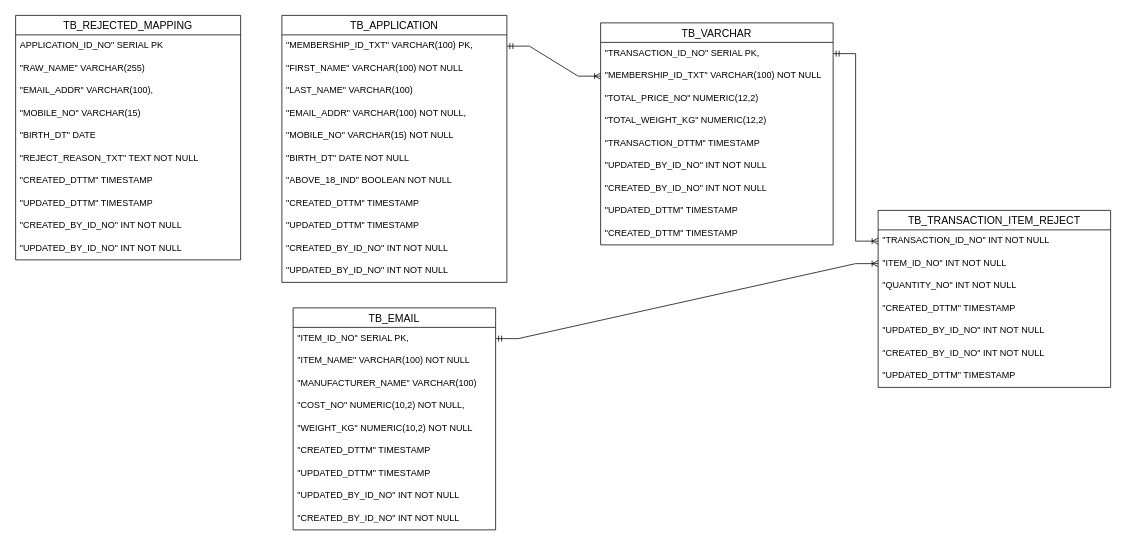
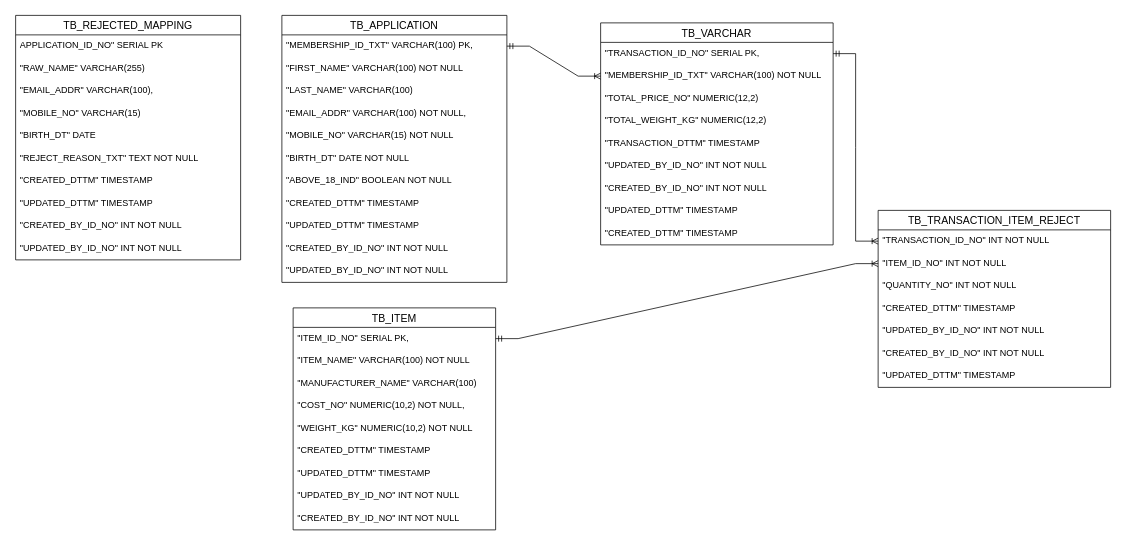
  <mxCell id="0" />
  <mxCell id="1" parent="0" />
- <mxCell id="2" value="TB_EMAIL" style="swimlane;fontStyle=0;childLayout=stackLayout;horizontal=1;startSize=26;horizontalStack=0;resizeParent=1;resizeParentMax=0;resizeLast=0;collapsible=1;marginBottom=0;align=center;fontSize=14;" parent="1" vertex="1"><mxGeometry x="390" y="410" width="270" height="296" as="geometry"><mxRectangle x="120" y="290" width="100" height="30" as="alternateBounds" /></mxGeometry></mxCell>
+ <mxCell id="2" value="TB_ITEM" style="swimlane;fontStyle=0;childLayout=stackLayout;horizontal=1;startSize=26;horizontalStack=0;resizeParent=1;resizeParentMax=0;resizeLast=0;collapsible=1;marginBottom=0;align=center;fontSize=14;" parent="1" vertex="1"><mxGeometry x="390" y="410" width="270" height="296" as="geometry"><mxRectangle x="120" y="290" width="100" height="30" as="alternateBounds" /></mxGeometry></mxCell>
  <mxCell id="3" value="&quot;ITEM_ID_NO&quot; SERIAL PK," style="text;strokeColor=none;fillColor=none;spacingLeft=4;spacingRight=4;overflow=hidden;rotatable=0;points=[[0,0.5],[1,0.5]];portConstraint=eastwest;fontSize=12;whiteSpace=wrap;html=1;" parent="2" vertex="1"><mxGeometry y="26" width="270" height="30" as="geometry" /></mxCell>
  <mxCell id="4" value="&quot;ITEM_NAME&quot; VARCHAR(100) NOT NULL" style="text;strokeColor=none;fillColor=none;spacingLeft=4;spacingRight=4;overflow=hidden;rotatable=0;points=[[0,0.5],[1,0.5]];portConstraint=eastwest;fontSize=12;whiteSpace=wrap;html=1;" parent="2" vertex="1"><mxGeometry y="56" width="270" height="30" as="geometry" /></mxCell>
  <mxCell id="5" value="&quot;MANUFACTURER_NAME&quot; VARCHAR(100)" style="text;strokeColor=none;fillColor=none;spacingLeft=4;spacingRight=4;overflow=hidden;rotatable=0;points=[[0,0.5],[1,0.5]];portConstraint=eastwest;fontSize=12;whiteSpace=wrap;html=1;" parent="2" vertex="1"><mxGeometry y="86" width="270" height="30" as="geometry" /></mxCell>
  <mxCell id="6" value="&quot;COST_NO&quot; NUMERIC(10,2) NOT NULL," style="text;strokeColor=none;fillColor=none;spacingLeft=4;spacingRight=4;overflow=hidden;rotatable=0;points=[[0,0.5],[1,0.5]];portConstraint=eastwest;fontSize=12;whiteSpace=wrap;html=1;" parent="2" vertex="1"><mxGeometry y="116" width="270" height="30" as="geometry" /></mxCell>
  <mxCell id="7" value="&quot;WEIGHT_KG&quot; NUMERIC(10,2) NOT NULL" style="text;strokeColor=none;fillColor=none;spacingLeft=4;spacingRight=4;overflow=hidden;rotatable=0;points=[[0,0.5],[1,0.5]];portConstraint=eastwest;fontSize=12;whiteSpace=wrap;html=1;" parent="2" vertex="1"><mxGeometry y="146" width="270" height="30" as="geometry" /></mxCell>
  <mxCell id="8" value="&quot;CREATED_DTTM&quot; TIMESTAMP" style="text;strokeColor=none;fillColor=none;spacingLeft=4;spacingRight=4;overflow=hidden;rotatable=0;points=[[0,0.5],[1,0.5]];portConstraint=eastwest;fontSize=12;whiteSpace=wrap;html=1;" parent="2" vertex="1"><mxGeometry y="176" width="270" height="30" as="geometry" /></mxCell>
  <mxCell id="9" value="&quot;UPDATED_DTTM&quot; TIMESTAMP" style="text;strokeColor=none;fillColor=none;spacingLeft=4;spacingRight=4;overflow=hidden;rotatable=0;points=[[0,0.5],[1,0.5]];portConstraint=eastwest;fontSize=12;whiteSpace=wrap;html=1;" parent="2" vertex="1"><mxGeometry y="206" width="270" height="30" as="geometry" /></mxCell>
  <mxCell id="10" value="&quot;UPDATED_BY_ID_NO&quot; INT NOT NULL" style="text;strokeColor=none;fillColor=none;spacingLeft=4;spacingRight=4;overflow=hidden;rotatable=0;points=[[0,0.5],[1,0.5]];portConstraint=eastwest;fontSize=12;whiteSpace=wrap;html=1;" parent="2" vertex="1"><mxGeometry y="236" width="270" height="30" as="geometry" /></mxCell>
  <mxCell id="11" value="&quot;CREATED_BY_ID_NO&quot; INT NOT NULL" style="text;strokeColor=none;fillColor=none;spacingLeft=4;spacingRight=4;overflow=hidden;rotatable=0;points=[[0,0.5],[1,0.5]];portConstraint=eastwest;fontSize=12;whiteSpace=wrap;html=1;" parent="2" vertex="1"><mxGeometry y="266" width="270" height="30" as="geometry" /></mxCell>
  <mxCell id="12" value="TB_APPLICATION" style="swimlane;fontStyle=0;childLayout=stackLayout;horizontal=1;startSize=26;horizontalStack=0;resizeParent=1;resizeParentMax=0;resizeLast=0;collapsible=1;marginBottom=0;align=center;fontSize=14;" parent="1" vertex="1"><mxGeometry x="375" y="20" width="300" height="356" as="geometry"><mxRectangle x="120" y="290" width="100" height="30" as="alternateBounds" /></mxGeometry></mxCell>
  <mxCell id="13" value="&quot;MEMBERSHIP_ID_TXT&quot; VARCHAR(100) PK," style="text;strokeColor=none;fillColor=none;spacingLeft=4;spacingRight=4;overflow=hidden;rotatable=0;points=[[0,0.5],[1,0.5]];portConstraint=eastwest;fontSize=12;whiteSpace=wrap;html=1;" parent="12" vertex="1"><mxGeometry y="26" width="300" height="30" as="geometry" /></mxCell>
  <mxCell id="14" value="&quot;FIRST_NAME&quot; VARCHAR(100) NOT NULL" style="text;strokeColor=none;fillColor=none;spacingLeft=4;spacingRight=4;overflow=hidden;rotatable=0;points=[[0,0.5],[1,0.5]];portConstraint=eastwest;fontSize=12;whiteSpace=wrap;html=1;" parent="12" vertex="1"><mxGeometry y="56" width="300" height="30" as="geometry" /></mxCell>
  <mxCell id="15" value="&quot;LAST_NAME&quot; VARCHAR(100)" style="text;strokeColor=none;fillColor=none;spacingLeft=4;spacingRight=4;overflow=hidden;rotatable=0;points=[[0,0.5],[1,0.5]];portConstraint=eastwest;fontSize=12;whiteSpace=wrap;html=1;" parent="12" vertex="1"><mxGeometry y="86" width="300" height="30" as="geometry" /></mxCell>
  <mxCell id="16" value="&quot;EMAIL_ADDR&quot; VARCHAR(100) NOT NULL," style="text;strokeColor=none;fillColor=none;spacingLeft=4;spacingRight=4;overflow=hidden;rotatable=0;points=[[0,0.5],[1,0.5]];portConstraint=eastwest;fontSize=12;whiteSpace=wrap;html=1;" parent="12" vertex="1"><mxGeometry y="116" width="300" height="30" as="geometry" /></mxCell>
  <mxCell id="17" value="&quot;MOBILE_NO&quot; VARCHAR(15) NOT NULL" style="text;strokeColor=none;fillColor=none;spacingLeft=4;spacingRight=4;overflow=hidden;rotatable=0;points=[[0,0.5],[1,0.5]];portConstraint=eastwest;fontSize=12;whiteSpace=wrap;html=1;" parent="12" vertex="1"><mxGeometry y="146" width="300" height="30" as="geometry" /></mxCell>
  <mxCell id="18" value="&quot;BIRTH_DT&quot; DATE NOT NULL" style="text;strokeColor=none;fillColor=none;spacingLeft=4;spacingRight=4;overflow=hidden;rotatable=0;points=[[0,0.5],[1,0.5]];portConstraint=eastwest;fontSize=12;whiteSpace=wrap;html=1;" parent="12" vertex="1"><mxGeometry y="176" width="300" height="30" as="geometry" /></mxCell>
  <mxCell id="19" value="&quot;ABOVE_18_IND&quot; BOOLEAN NOT NULL" style="text;strokeColor=none;fillColor=none;spacingLeft=4;spacingRight=4;overflow=hidden;rotatable=0;points=[[0,0.5],[1,0.5]];portConstraint=eastwest;fontSize=12;whiteSpace=wrap;html=1;" parent="12" vertex="1"><mxGeometry y="206" width="300" height="30" as="geometry" /></mxCell>
  <mxCell id="20" value="&quot;CREATED_DTTM&quot; TIMESTAMP" style="text;strokeColor=none;fillColor=none;spacingLeft=4;spacingRight=4;overflow=hidden;rotatable=0;points=[[0,0.5],[1,0.5]];portConstraint=eastwest;fontSize=12;whiteSpace=wrap;html=1;" parent="12" vertex="1"><mxGeometry y="236" width="300" height="30" as="geometry" /></mxCell>
  <mxCell id="21" value="&quot;UPDATED_DTTM&quot; TIMESTAMP" style="text;strokeColor=none;fillColor=none;spacingLeft=4;spacingRight=4;overflow=hidden;rotatable=0;points=[[0,0.5],[1,0.5]];portConstraint=eastwest;fontSize=12;whiteSpace=wrap;html=1;" parent="12" vertex="1"><mxGeometry y="266" width="300" height="30" as="geometry" /></mxCell>
  <mxCell id="22" value="&quot;CREATED_BY_ID_NO&quot; INT NOT NULL" style="text;strokeColor=none;fillColor=none;spacingLeft=4;spacingRight=4;overflow=hidden;rotatable=0;points=[[0,0.5],[1,0.5]];portConstraint=eastwest;fontSize=12;whiteSpace=wrap;html=1;" parent="12" vertex="1"><mxGeometry y="296" width="300" height="30" as="geometry" /></mxCell>
  <mxCell id="23" value="&quot;UPDATED_BY_ID_NO&quot; INT NOT NULL" style="text;strokeColor=none;fillColor=none;spacingLeft=4;spacingRight=4;overflow=hidden;rotatable=0;points=[[0,0.5],[1,0.5]];portConstraint=eastwest;fontSize=12;whiteSpace=wrap;html=1;" parent="12" vertex="1"><mxGeometry y="326" width="300" height="30" as="geometry" /></mxCell>
  <mxCell id="24" value="TB_VARCHAR" style="swimlane;fontStyle=0;childLayout=stackLayout;horizontal=1;startSize=26;horizontalStack=0;resizeParent=1;resizeParentMax=0;resizeLast=0;collapsible=1;marginBottom=0;align=center;fontSize=14;" parent="1" vertex="1"><mxGeometry x="800" y="30" width="310" height="296" as="geometry"><mxRectangle x="120" y="290" width="100" height="30" as="alternateBounds" /></mxGeometry></mxCell>
  <mxCell id="25" value="&quot;TRANSACTION_ID_NO&quot; SERIAL PK," style="text;strokeColor=none;fillColor=none;spacingLeft=4;spacingRight=4;overflow=hidden;rotatable=0;points=[[0,0.5],[1,0.5]];portConstraint=eastwest;fontSize=12;whiteSpace=wrap;html=1;" parent="24" vertex="1"><mxGeometry y="26" width="310" height="30" as="geometry" /></mxCell>
  <mxCell id="26" value="&quot;MEMBERSHIP_ID_TXT&quot; VARCHAR(100) NOT NULL" style="text;strokeColor=none;fillColor=none;spacingLeft=4;spacingRight=4;overflow=hidden;rotatable=0;points=[[0,0.5],[1,0.5]];portConstraint=eastwest;fontSize=12;whiteSpace=wrap;html=1;" parent="24" vertex="1"><mxGeometry y="56" width="310" height="30" as="geometry" /></mxCell>
  <mxCell id="27" value="&quot;TOTAL_PRICE_NO&quot; NUMERIC(12,2)" style="text;strokeColor=none;fillColor=none;spacingLeft=4;spacingRight=4;overflow=hidden;rotatable=0;points=[[0,0.5],[1,0.5]];portConstraint=eastwest;fontSize=12;whiteSpace=wrap;html=1;" parent="24" vertex="1"><mxGeometry y="86" width="310" height="30" as="geometry" /></mxCell>
  <mxCell id="28" value="&quot;TOTAL_WEIGHT_KG&quot; NUMERIC(12,2)" style="text;strokeColor=none;fillColor=none;spacingLeft=4;spacingRight=4;overflow=hidden;rotatable=0;points=[[0,0.5],[1,0.5]];portConstraint=eastwest;fontSize=12;whiteSpace=wrap;html=1;" parent="24" vertex="1"><mxGeometry y="116" width="310" height="30" as="geometry" /></mxCell>
  <mxCell id="29" value="&quot;TRANSACTION_DTTM&quot; TIMESTAMP&amp;nbsp;" style="text;strokeColor=none;fillColor=none;spacingLeft=4;spacingRight=4;overflow=hidden;rotatable=0;points=[[0,0.5],[1,0.5]];portConstraint=eastwest;fontSize=12;whiteSpace=wrap;html=1;" parent="24" vertex="1"><mxGeometry y="146" width="310" height="30" as="geometry" /></mxCell>
  <mxCell id="30" value="&quot;UPDATED_BY_ID_NO&quot; INT NOT NULL" style="text;strokeColor=none;fillColor=none;spacingLeft=4;spacingRight=4;overflow=hidden;rotatable=0;points=[[0,0.5],[1,0.5]];portConstraint=eastwest;fontSize=12;whiteSpace=wrap;html=1;" parent="24" vertex="1"><mxGeometry y="176" width="310" height="30" as="geometry" /></mxCell>
  <mxCell id="31" value="&quot;CREATED_BY_ID_NO&quot; INT NOT NULL" style="text;strokeColor=none;fillColor=none;spacingLeft=4;spacingRight=4;overflow=hidden;rotatable=0;points=[[0,0.5],[1,0.5]];portConstraint=eastwest;fontSize=12;whiteSpace=wrap;html=1;" parent="24" vertex="1"><mxGeometry y="206" width="310" height="30" as="geometry" /></mxCell>
  <mxCell id="32" value="&quot;UPDATED_DTTM&quot; TIMESTAMP" style="text;strokeColor=none;fillColor=none;spacingLeft=4;spacingRight=4;overflow=hidden;rotatable=0;points=[[0,0.5],[1,0.5]];portConstraint=eastwest;fontSize=12;whiteSpace=wrap;html=1;" parent="24" vertex="1"><mxGeometry y="236" width="310" height="30" as="geometry" /></mxCell>
  <mxCell id="33" value="&quot;CREATED_DTTM&quot; TIMESTAMP" style="text;strokeColor=none;fillColor=none;spacingLeft=4;spacingRight=4;overflow=hidden;rotatable=0;points=[[0,0.5],[1,0.5]];portConstraint=eastwest;fontSize=12;whiteSpace=wrap;html=1;" parent="24" vertex="1"><mxGeometry y="266" width="310" height="30" as="geometry" /></mxCell>
  <mxCell id="34" value="TB_TRANSACTION_ITEM_REJECT" style="swimlane;fontStyle=0;childLayout=stackLayout;horizontal=1;startSize=26;horizontalStack=0;resizeParent=1;resizeParentMax=0;resizeLast=0;collapsible=1;marginBottom=0;align=center;fontSize=14;" parent="1" vertex="1"><mxGeometry x="1170" y="280" width="310" height="236" as="geometry"><mxRectangle x="120" y="290" width="100" height="30" as="alternateBounds" /></mxGeometry></mxCell>
  <mxCell id="35" value="&quot;TRANSACTION_ID_NO&quot; INT NOT NULL" style="text;strokeColor=none;fillColor=none;spacingLeft=4;spacingRight=4;overflow=hidden;rotatable=0;points=[[0,0.5],[1,0.5]];portConstraint=eastwest;fontSize=12;whiteSpace=wrap;html=1;" parent="34" vertex="1"><mxGeometry y="26" width="310" height="30" as="geometry" /></mxCell>
  <mxCell id="36" value="&quot;ITEM_ID_NO&quot; INT NOT NULL" style="text;strokeColor=none;fillColor=none;spacingLeft=4;spacingRight=4;overflow=hidden;rotatable=0;points=[[0,0.5],[1,0.5]];portConstraint=eastwest;fontSize=12;whiteSpace=wrap;html=1;" parent="34" vertex="1"><mxGeometry y="56" width="310" height="30" as="geometry" /></mxCell>
  <mxCell id="37" value="&quot;QUANTITY_NO&quot; INT NOT NULL" style="text;strokeColor=none;fillColor=none;spacingLeft=4;spacingRight=4;overflow=hidden;rotatable=0;points=[[0,0.5],[1,0.5]];portConstraint=eastwest;fontSize=12;whiteSpace=wrap;html=1;" parent="34" vertex="1"><mxGeometry y="86" width="310" height="30" as="geometry" /></mxCell>
  <mxCell id="38" value="&quot;CREATED_DTTM&quot; TIMESTAMP" style="text;strokeColor=none;fillColor=none;spacingLeft=4;spacingRight=4;overflow=hidden;rotatable=0;points=[[0,0.5],[1,0.5]];portConstraint=eastwest;fontSize=12;whiteSpace=wrap;html=1;" parent="34" vertex="1"><mxGeometry y="116" width="310" height="30" as="geometry" /></mxCell>
  <mxCell id="39" value="&quot;UPDATED_BY_ID_NO&quot; INT NOT NULL" style="text;strokeColor=none;fillColor=none;spacingLeft=4;spacingRight=4;overflow=hidden;rotatable=0;points=[[0,0.5],[1,0.5]];portConstraint=eastwest;fontSize=12;whiteSpace=wrap;html=1;" parent="34" vertex="1"><mxGeometry y="146" width="310" height="30" as="geometry" /></mxCell>
  <mxCell id="40" value="&quot;CREATED_BY_ID_NO&quot; INT NOT NULL" style="text;strokeColor=none;fillColor=none;spacingLeft=4;spacingRight=4;overflow=hidden;rotatable=0;points=[[0,0.5],[1,0.5]];portConstraint=eastwest;fontSize=12;whiteSpace=wrap;html=1;" parent="34" vertex="1"><mxGeometry y="176" width="310" height="30" as="geometry" /></mxCell>
  <mxCell id="41" value="&quot;UPDATED_DTTM&quot; TIMESTAMP" style="text;strokeColor=none;fillColor=none;spacingLeft=4;spacingRight=4;overflow=hidden;rotatable=0;points=[[0,0.5],[1,0.5]];portConstraint=eastwest;fontSize=12;whiteSpace=wrap;html=1;" parent="34" vertex="1"><mxGeometry y="206" width="310" height="30" as="geometry" /></mxCell>
  <mxCell id="42" value="TB_REJECTED_MAPPING" style="swimlane;fontStyle=0;childLayout=stackLayout;horizontal=1;startSize=26;horizontalStack=0;resizeParent=1;resizeParentMax=0;resizeLast=0;collapsible=1;marginBottom=0;align=center;fontSize=14;" parent="1" vertex="1"><mxGeometry y="20" width="300" height="326" as="geometry" x="20"><mxRectangle x="120" y="290" width="100" height="30" as="alternateBounds" /></mxGeometry></mxCell>
  <mxCell id="43" value="APPLICATION_ID_NO&quot; SERIAL PK" style="text;strokeColor=none;fillColor=none;spacingLeft=4;spacingRight=4;overflow=hidden;rotatable=0;points=[[0,0.5],[1,0.5]];portConstraint=eastwest;fontSize=12;whiteSpace=wrap;html=1;" parent="42" vertex="1"><mxGeometry y="26" width="300" height="30" as="geometry" /></mxCell>
  <mxCell id="44" value="&quot;RAW_NAME&quot; VARCHAR(255)" style="text;strokeColor=none;fillColor=none;spacingLeft=4;spacingRight=4;overflow=hidden;rotatable=0;points=[[0,0.5],[1,0.5]];portConstraint=eastwest;fontSize=12;whiteSpace=wrap;html=1;" parent="42" vertex="1"><mxGeometry y="56" width="300" height="30" as="geometry" /></mxCell>
  <mxCell id="45" value="&quot;EMAIL_ADDR&quot; VARCHAR(100)," style="text;strokeColor=none;fillColor=none;spacingLeft=4;spacingRight=4;overflow=hidden;rotatable=0;points=[[0,0.5],[1,0.5]];portConstraint=eastwest;fontSize=12;whiteSpace=wrap;html=1;" parent="42" vertex="1"><mxGeometry y="86" width="300" height="30" as="geometry" /></mxCell>
  <mxCell id="46" value="&quot;MOBILE_NO&quot; VARCHAR(15)" style="text;strokeColor=none;fillColor=none;spacingLeft=4;spacingRight=4;overflow=hidden;rotatable=0;points=[[0,0.5],[1,0.5]];portConstraint=eastwest;fontSize=12;whiteSpace=wrap;html=1;" parent="42" vertex="1"><mxGeometry y="116" width="300" height="30" as="geometry" /></mxCell>
  <mxCell id="47" value="&quot;BIRTH_DT&quot; DATE" style="text;strokeColor=none;fillColor=none;spacingLeft=4;spacingRight=4;overflow=hidden;rotatable=0;points=[[0,0.5],[1,0.5]];portConstraint=eastwest;fontSize=12;whiteSpace=wrap;html=1;" parent="42" vertex="1"><mxGeometry y="146" width="300" height="30" as="geometry" /></mxCell>
  <mxCell id="48" value="&quot;REJECT_REASON_TXT&quot; TEXT NOT NULL" style="text;strokeColor=none;fillColor=none;spacingLeft=4;spacingRight=4;overflow=hidden;rotatable=0;points=[[0,0.5],[1,0.5]];portConstraint=eastwest;fontSize=12;whiteSpace=wrap;html=1;" parent="42" vertex="1"><mxGeometry y="176" width="300" height="30" as="geometry" /></mxCell>
  <mxCell id="49" value="&quot;CREATED_DTTM&quot; TIMESTAMP" style="text;strokeColor=none;fillColor=none;spacingLeft=4;spacingRight=4;overflow=hidden;rotatable=0;points=[[0,0.5],[1,0.5]];portConstraint=eastwest;fontSize=12;whiteSpace=wrap;html=1;" parent="42" vertex="1"><mxGeometry y="206" width="300" height="30" as="geometry" /></mxCell>
  <mxCell id="50" value="&quot;UPDATED_DTTM&quot; TIMESTAMP" style="text;strokeColor=none;fillColor=none;spacingLeft=4;spacingRight=4;overflow=hidden;rotatable=0;points=[[0,0.5],[1,0.5]];portConstraint=eastwest;fontSize=12;whiteSpace=wrap;html=1;" parent="42" vertex="1"><mxGeometry y="236" width="300" height="30" as="geometry" /></mxCell>
  <mxCell id="51" value="&quot;CREATED_BY_ID_NO&quot; INT NOT NULL" style="text;strokeColor=none;fillColor=none;spacingLeft=4;spacingRight=4;overflow=hidden;rotatable=0;points=[[0,0.5],[1,0.5]];portConstraint=eastwest;fontSize=12;whiteSpace=wrap;html=1;" parent="42" vertex="1"><mxGeometry y="266" width="300" height="30" as="geometry" /></mxCell>
  <mxCell id="52" value="&quot;UPDATED_BY_ID_NO&quot; INT NOT NULL" style="text;strokeColor=none;fillColor=none;spacingLeft=4;spacingRight=4;overflow=hidden;rotatable=0;points=[[0,0.5],[1,0.5]];portConstraint=eastwest;fontSize=12;whiteSpace=wrap;html=1;" parent="42" vertex="1"><mxGeometry y="296" width="300" height="30" as="geometry" /></mxCell>
  <mxCell id="53" value="" style="edgeStyle=entityRelationEdgeStyle;fontSize=12;html=1;endArrow=ERoneToMany;startArrow=ERmandOne;rounded=0;" edge="1" parent="1" source="13" target="26"><mxGeometry width="100" height="100" relative="1" as="geometry"><mxPoint x="690" y="248" as="sourcePoint" /><mxPoint x="790" y="148" as="targetPoint" /></mxGeometry></mxCell>
  <mxCell id="54" value="" style="edgeStyle=entityRelationEdgeStyle;fontSize=12;html=1;endArrow=ERoneToMany;startArrow=ERmandOne;rounded=0;" edge="1" parent="1" source="25" target="35"><mxGeometry width="100" height="100" relative="1" as="geometry"><mxPoint x="1230" y="190" as="sourcePoint" /><mxPoint x="1330" y="90" as="targetPoint" /></mxGeometry></mxCell>
  <mxCell id="55" value="" style="edgeStyle=entityRelationEdgeStyle;fontSize=12;html=1;endArrow=ERoneToMany;startArrow=ERmandOne;rounded=0;entryX=0;entryY=0.5;entryDx=0;entryDy=0;" edge="1" parent="1" source="3" target="36"><mxGeometry width="100" height="100" relative="1" as="geometry"><mxPoint x="1120" y="160" as="sourcePoint" /><mxPoint x="1180" y="410" as="targetPoint" /></mxGeometry></mxCell>
